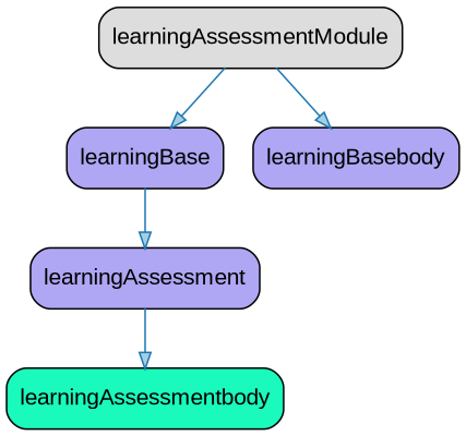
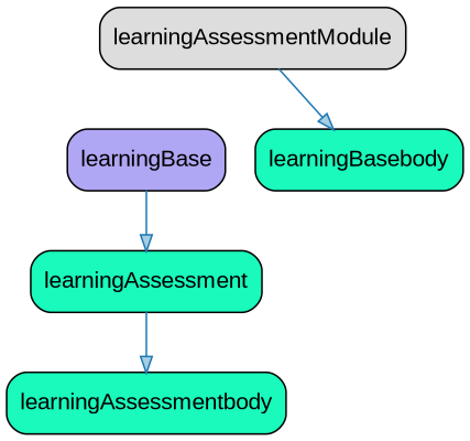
  strict digraph {
    node [fillcolor="#AFA7F4" fontname=Arial shape=Mrecord style=filled]
    edge [color="#1f78b4" fillcolor="#a6cee3"]
    n1 [fillcolor="#DDDDDD" label=learningAssessmentModule]
    n2 [label=learningBase]
-   n3 [label=learningBasebody]
-   n4 [label=learningAssessment]
+   n3 [fillcolor="#1AFABC" label=learningBasebody]
+   n4 [fillcolor="#1AFABC" label=learningAssessment]
    n5 [fillcolor="#1AFABC" label=learningAssessmentbody]
-   n1 -> n2
    n1 -> n3
    n2 -> n4
    n4 -> n5
  }
